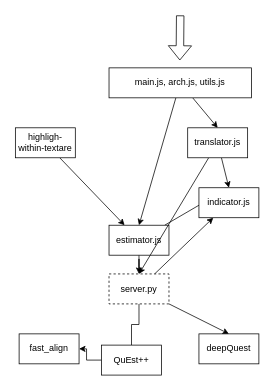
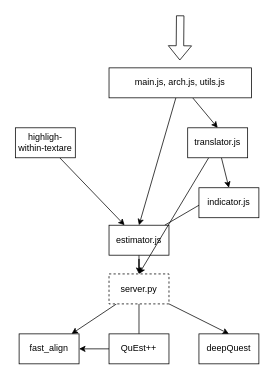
  <mxCell id="0" />
  <mxCell id="1" parent="0" />
- <mxCell id="2" style="rounded=0;orthogonalLoop=1;jettySize=auto;html=1;" edge="1" parent="1" source="5" target="17"><mxGeometry relative="1" as="geometry" /></mxCell>
+ <mxCell id="2" style="rounded=0;orthogonalLoop=1;jettySize=auto;html=1;" edge="1" parent="1" source="5" target="18"><mxGeometry relative="1" as="geometry" /></mxCell>
  <mxCell id="3" style="edgeStyle=orthogonalEdgeStyle;rounded=0;orthogonalLoop=1;jettySize=auto;html=1;entryX=0.5;entryY=0;entryDx=0;entryDy=0;endArrow=none;" edge="1" parent="1" source="5" target="20"><mxGeometry relative="1" as="geometry" /></mxCell>
  <mxCell id="4" style="rounded=0;orthogonalLoop=1;jettySize=auto;html=1;entryX=0.5;entryY=0;entryDx=0;entryDy=0;" edge="1" parent="1" source="5" target="21"><mxGeometry relative="1" as="geometry" /></mxCell>
  <mxCell id="5" value="server.py&lt;br&gt;" style="rounded=0;whiteSpace=wrap;html=1;dashed=1;" vertex="1" parent="1"><mxGeometry x="145" y="365" width="80" height="40" as="geometry" /></mxCell>
  <mxCell id="6" style="edgeStyle=none;rounded=0;orthogonalLoop=1;jettySize=auto;html=1;entryX=0.5;entryY=0;entryDx=0;entryDy=0;" edge="1" parent="1" source="8" target="11"><mxGeometry relative="1" as="geometry" /></mxCell>
  <mxCell id="7" style="edgeStyle=none;rounded=0;orthogonalLoop=1;jettySize=auto;html=1;entryX=0.5;entryY=0;entryDx=0;entryDy=0;" edge="1" parent="1" source="8" target="14"><mxGeometry relative="1" as="geometry" /></mxCell>
  <mxCell id="8" value="main.js,&amp;nbsp;arch.js, utils.js&lt;br&gt;" style="rounded=0;whiteSpace=wrap;html=1;" vertex="1" parent="1"><mxGeometry x="145" y="90" width="190" height="40" as="geometry" /></mxCell>
  <mxCell id="9" style="edgeStyle=orthogonalEdgeStyle;rounded=0;orthogonalLoop=1;jettySize=auto;html=1;entryX=0.5;entryY=0;entryDx=0;entryDy=0;" edge="1" parent="1" source="11" target="5"><mxGeometry relative="1" as="geometry" /></mxCell>
  <mxCell id="10" style="edgeStyle=none;rounded=0;orthogonalLoop=1;jettySize=auto;html=1;entryX=0.5;entryY=0;entryDx=0;entryDy=0;" edge="1" parent="1" source="11" target="17"><mxGeometry relative="1" as="geometry" /></mxCell>
  <mxCell id="11" value="estimator.js&lt;br&gt;" style="rounded=0;whiteSpace=wrap;html=1;" vertex="1" parent="1"><mxGeometry x="145" y="300" width="80" height="40" as="geometry" /></mxCell>
  <mxCell id="12" style="rounded=0;orthogonalLoop=1;jettySize=auto;html=1;entryX=0.5;entryY=0;entryDx=0;entryDy=0;" edge="1" parent="1" source="14" target="5"><mxGeometry relative="1" as="geometry"><mxPoint x="185" y="360" as="targetPoint" /></mxGeometry></mxCell>
  <mxCell id="13" style="edgeStyle=none;rounded=0;orthogonalLoop=1;jettySize=auto;html=1;entryX=0.5;entryY=0;entryDx=0;entryDy=0;" edge="1" parent="1" source="14" target="17"><mxGeometry relative="1" as="geometry" /></mxCell>
  <mxCell id="14" value="translator.js&lt;br&gt;" style="rounded=0;whiteSpace=wrap;html=1;" vertex="1" parent="1"><mxGeometry x="250" y="170" width="80" height="40" as="geometry" /></mxCell>
  <mxCell id="15" style="edgeStyle=none;rounded=0;orthogonalLoop=1;jettySize=auto;html=1;" edge="1" parent="1" source="16" target="11"><mxGeometry relative="1" as="geometry" /></mxCell>
  <mxCell id="16" value="highligh-within-textare&lt;br&gt;" style="rounded=0;whiteSpace=wrap;html=1;" vertex="1" parent="1"><mxGeometry x="20" y="170" width="80" height="40" as="geometry" /></mxCell>
  <mxCell id="17" value="indicator.js&lt;br&gt;" style="rounded=0;whiteSpace=wrap;html=1;" vertex="1" parent="1"><mxGeometry x="265" y="250" width="80" height="40" as="geometry" /></mxCell>
  <mxCell id="18" value="fast_align&lt;br&gt;" style="rounded=0;whiteSpace=wrap;html=1;" vertex="1" parent="1"><mxGeometry x="25" y="445" width="80" height="40" as="geometry" /></mxCell>
  <mxCell id="19" style="edgeStyle=orthogonalEdgeStyle;rounded=0;orthogonalLoop=1;jettySize=auto;html=1;entryX=1;entryY=0.5;entryDx=0;entryDy=0;" edge="1" parent="1" source="20" target="18"><mxGeometry relative="1" as="geometry" /></mxCell>
- <mxCell id="20" value="QuEst++&lt;br&gt;" style="rounded=0;whiteSpace=wrap;html=1;" vertex="1" parent="1"><mxGeometry x="135" y="460" width="80" height="40" as="geometry" /></mxCell>
+ <mxCell id="20" value="QuEst++&lt;br&gt;" style="rounded=0;whiteSpace=wrap;html=1;" vertex="1" parent="1"><mxGeometry x="145" y="445" width="80" height="40" as="geometry" /></mxCell>
  <mxCell id="21" value="deepQuest&lt;br&gt;" style="rounded=0;whiteSpace=wrap;html=1;" vertex="1" parent="1"><mxGeometry x="265" y="445" width="80" height="40" as="geometry" /></mxCell>
  <mxCell id="22" value="" style="shape=flexArrow;endArrow=classic;html=1;" edge="1" parent="1"><mxGeometry width="50" height="50" relative="1" as="geometry"><mxPoint x="240" y="20" as="sourcePoint" /><mxPoint x="239.5" y="80" as="targetPoint" /></mxGeometry></mxCell>
